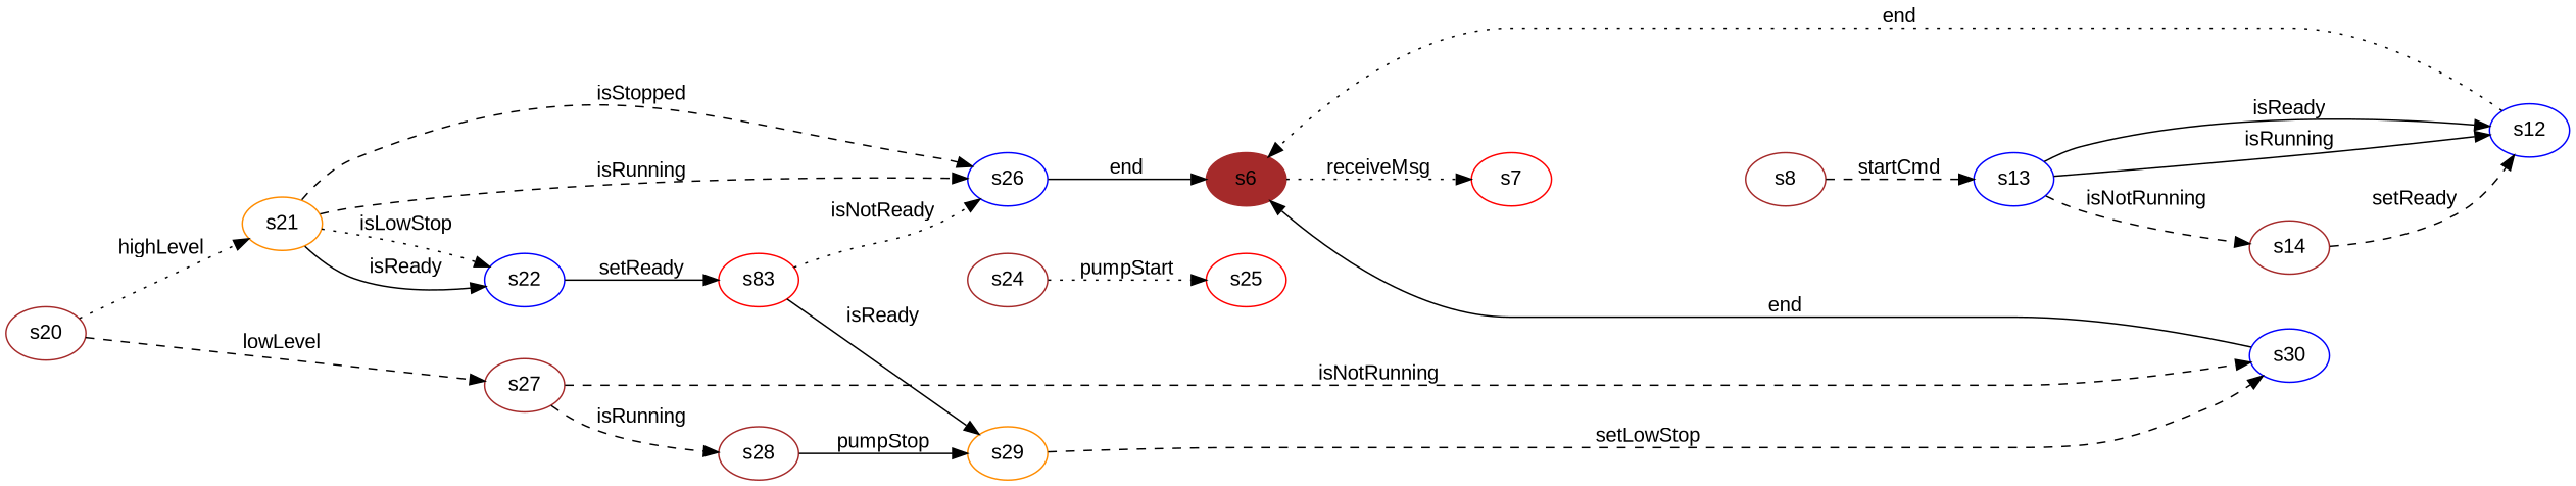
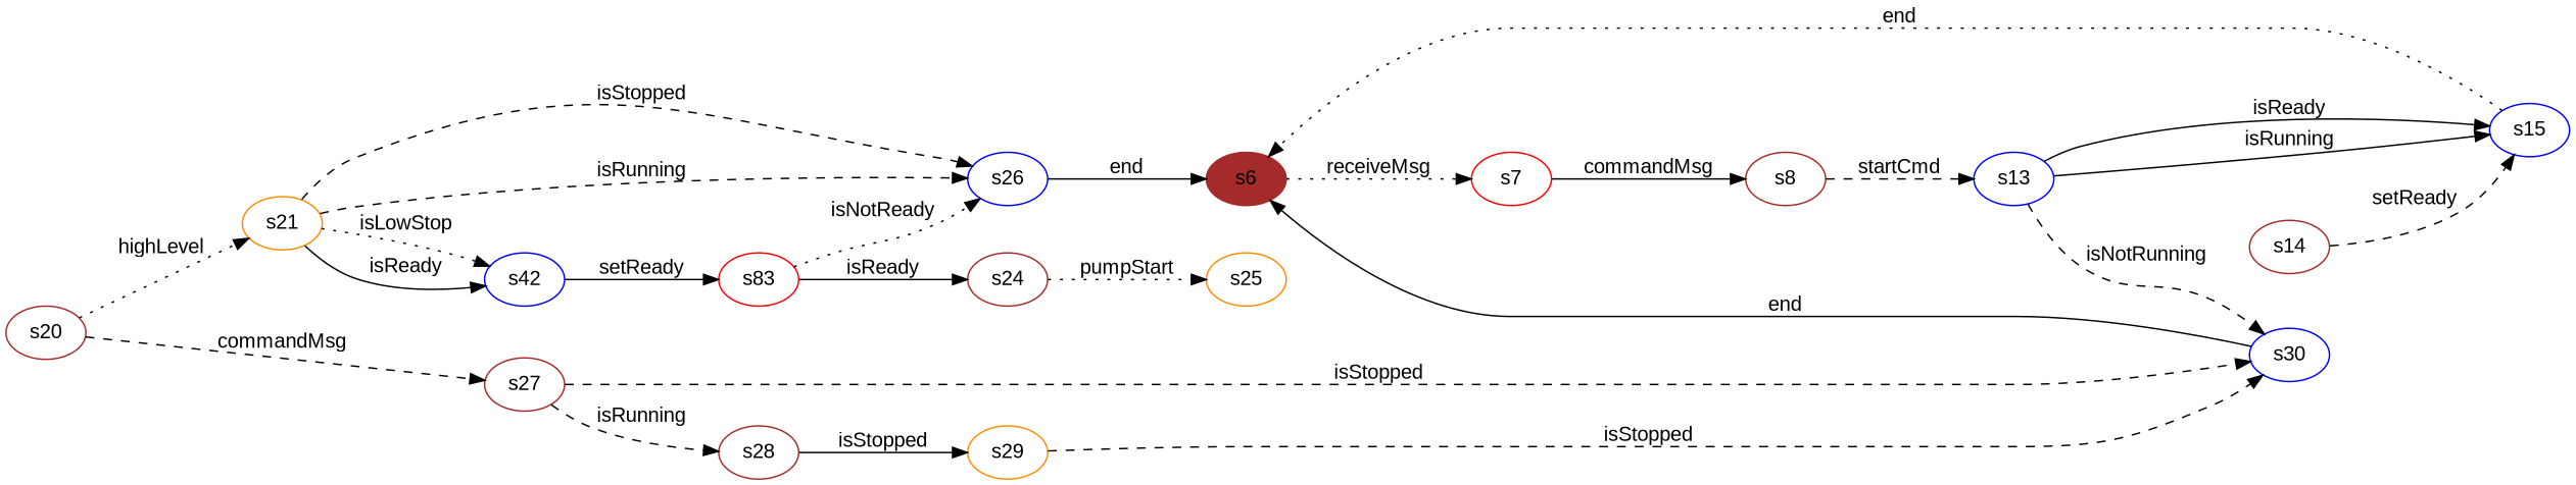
  digraph {
    fontname="Liberation Sans"
    rankdir=LR
    node [color=brown fontname="Liberation Sans"]
    edge [fontname="Liberation Sans" style=solid]
    n1 [label=s6 style=filled]
    n2 [color=red label=s7]
    n3 [label=s8]
    n4 [color=blue label=s13]
-   n5 [color=blue label=s12]
+   n5 [color=blue label=s15]
    n6 [label=s14]
    n7 [label=s20]
    n8 [label=s27]
    n9 [color=darkorange label=s21]
    n10 [color=blue label=s30]
    n11 [label=s28]
-   n12 [color=blue label=s22]
+   n12 [color=blue label=s42]
    n13 [color=blue label=s26]
    n14 [color=darkorange label=s29]
    n15 [color=red label=s83]
    n16 [label=s24]
-   n17 [color=red label=s25]
+   n17 [color=darkorange label=s25]
    n1 -> n2 [label=" receiveMsg " style=dotted]
+   n2 -> n3 [label=" commandMsg "]
    n3 -> n4 [label=" startCmd " style=dashed]
    n4 -> n5 [label=" isReady "]
    n4 -> n5 [label=" isRunning "]
-   n4 -> n6 [label=" isNotRunning " style=dashed]
+   n4 -> n10 [label=" isNotRunning " style=dashed]
    n5 -> n1 [label=" end " style=dotted]
    n6 -> n5 [label=" setReady " style=dashed]
-   n7 -> n8 [label=" lowLevel " style=dashed]
+   n7 -> n8 [label=" commandMsg " style=dashed]
    n7 -> n9 [label=" highLevel " style=dotted]
-   n8 -> n10 [label=" isNotRunning " style=dashed]
+   n8 -> n10 [label=" isStopped " style=dashed]
    n8 -> n11 [label=" isRunning " style=dashed]
    n9 -> n12 [label=" isReady "]
    n9 -> n12 [label=" isLowStop " style=dotted]
    n9 -> n13 [label=" isStopped " style=dashed]
    n9 -> n13 [label=" isRunning " style=dashed]
    n10 -> n1 [label=" end "]
-   n11 -> n14 [label=" pumpStop "]
+   n11 -> n14 [label=" isStopped "]
    n12 -> n15 [label=" setReady "]
    n13 -> n1 [label=" end "]
-   n14 -> n10 [label=" setLowStop " style=dashed]
+   n14 -> n10 [label=" isStopped " style=dashed]
    n15 -> n13 [label=" isNotReady " style=dotted]
-   n15 -> n14 [label=" isReady "]
+   n15 -> n16 [label=" isReady "]
    n16 -> n17 [label=" pumpStart " style=dotted]
  }
